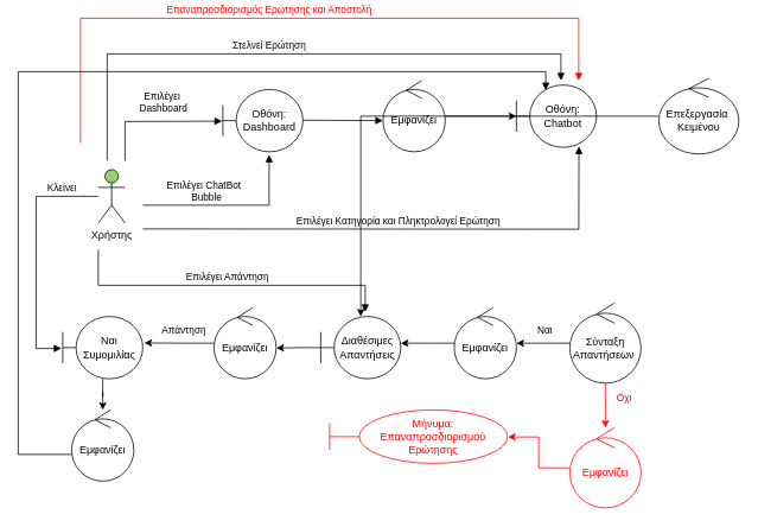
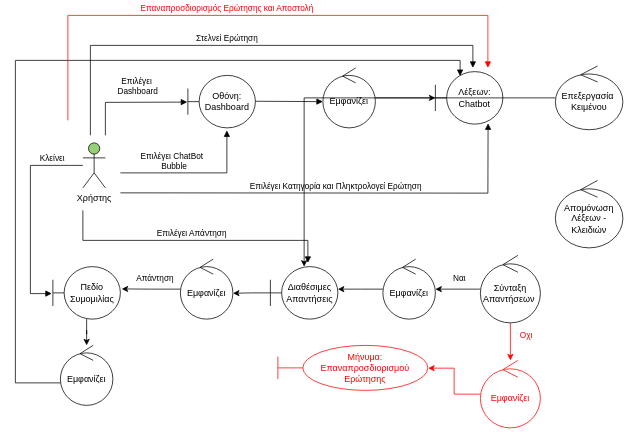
  <mxCell id="0" />
  <mxCell id="1" parent="0" />
  <mxCell id="2" value="Οθόνη:&lt;br&gt;Dashboard" style="shape=umlBoundary;whiteSpace=wrap;html=1;" parent="1" vertex="1"><mxGeometry x="250" y="100" width="90" height="70" as="geometry" /></mxCell>
  <mxCell id="3" value="Επιλέγει&amp;nbsp;&lt;br&gt;Dashboard" style="html=1;verticalAlign=bottom;endArrow=block;rounded=0;entryX=-0.009;entryY=0.509;entryDx=0;entryDy=0;entryPerimeter=0;" parent="1" target="2" edge="1"><mxGeometry x="0.136" y="6" width="80" relative="1" as="geometry"><mxPoint x="140" y="180" as="sourcePoint" /><mxPoint x="220" y="134.5" as="targetPoint" /><Array as="points"><mxPoint x="140" y="136" /></Array><mxPoint as="offset" /></mxGeometry></mxCell>
  <mxCell id="4" value="Χρήστης" style="shape=umlActor;verticalLabelPosition=bottom;verticalAlign=top;html=1;outlineConnect=0;fillColor=#97D077;" parent="1" vertex="1"><mxGeometry x="110" y="190" width="30" height="60" as="geometry" /></mxCell>
  <mxCell id="5" value="" style="html=1;verticalAlign=bottom;endArrow=block;rounded=0;" parent="1" edge="1"><mxGeometry width="80" relative="1" as="geometry"><mxPoint x="340" y="134.52" as="sourcePoint" /><mxPoint x="430" y="135" as="targetPoint" /><Array as="points" /></mxGeometry></mxCell>
  <mxCell id="6" value="" style="edgeStyle=orthogonalEdgeStyle;rounded=0;orthogonalLoop=1;jettySize=auto;html=1;" parent="1" source="7" target="8" edge="1"><mxGeometry relative="1" as="geometry" /></mxCell>
  <mxCell id="7" value="Εμφανίζει" style="ellipse;shape=umlControl;whiteSpace=wrap;html=1;" parent="1" vertex="1"><mxGeometry x="430" y="90" width="70" height="80" as="geometry" /></mxCell>
- <mxCell id="8" value="Οθόνη:&lt;br&gt;Chatbot" style="shape=umlBoundary;whiteSpace=wrap;html=1;" parent="1" vertex="1"><mxGeometry x="580" y="95" width="90" height="70" as="geometry" /></mxCell>
+ <mxCell id="8" value="Λέξεων:&lt;br&gt;Chatbot" style="shape=umlBoundary;whiteSpace=wrap;html=1;" parent="1" vertex="1"><mxGeometry x="580" y="95" width="90" height="70" as="geometry" /></mxCell>
  <mxCell id="9" value="Επιλέγει ChatBot&amp;nbsp;&lt;br&gt;&amp;nbsp;Bubble" style="html=1;verticalAlign=bottom;endArrow=block;rounded=0;entryX=0.578;entryY=1.048;entryDx=0;entryDy=0;entryPerimeter=0;" parent="1" target="2" edge="1"><mxGeometry x="-0.295" width="80" relative="1" as="geometry"><mxPoint x="160" y="230" as="sourcePoint" /><mxPoint x="240" y="230" as="targetPoint" /><Array as="points"><mxPoint x="302" y="230" /></Array><mxPoint as="offset" /></mxGeometry></mxCell>
  <mxCell id="10" value="Επιλέγει Κατηγορία και Πληκτρολογεί Ερώτηση" style="html=1;verticalAlign=bottom;endArrow=block;rounded=0;entryX=0.781;entryY=0.985;entryDx=0;entryDy=0;entryPerimeter=0;" parent="1" target="8" edge="1"><mxGeometry x="-0.015" width="80" relative="1" as="geometry"><mxPoint x="160" y="256.64" as="sourcePoint" /><mxPoint x="302.02" y="200" as="targetPoint" /><Array as="points"><mxPoint x="650" y="257" /></Array><mxPoint as="offset" /></mxGeometry></mxCell>
  <mxCell id="11" value="Στελνεί Ερώτηση" style="html=1;verticalAlign=bottom;endArrow=block;rounded=0;" parent="1" edge="1"><mxGeometry x="-0.085" width="80" relative="1" as="geometry"><mxPoint x="120" y="180" as="sourcePoint" /><mxPoint x="630" y="90" as="targetPoint" /><Array as="points"><mxPoint x="120" y="60" /><mxPoint x="630" y="60" /></Array><mxPoint as="offset" /></mxGeometry></mxCell>
  <mxCell id="12" value="" style="edgeStyle=orthogonalEdgeStyle;rounded=0;orthogonalLoop=1;jettySize=auto;html=1;" parent="1" source="13" target="23" edge="1"><mxGeometry relative="1" as="geometry" /></mxCell>
  <mxCell id="13" value="Επεξεργασία&amp;nbsp;&lt;br&gt;Κειμένου" style="ellipse;shape=umlControl;whiteSpace=wrap;html=1;" parent="1" vertex="1"><mxGeometry x="740" y="87.5" width="90" height="85" as="geometry" /></mxCell>
+ <mxCell id="14" value="Απομόνωση Λέξεων - Κλειδιών" style="ellipse;shape=umlControl;whiteSpace=wrap;html=1;" parent="1" vertex="1"><mxGeometry x="740" y="240" width="90" height="90" as="geometry" /></mxCell>
  <mxCell id="15" value="" style="edgeStyle=orthogonalEdgeStyle;rounded=0;orthogonalLoop=1;jettySize=auto;html=1;" parent="1" source="19" target="21" edge="1"><mxGeometry relative="1" as="geometry" /></mxCell>
  <mxCell id="16" value="Ναι" style="edgeLabel;html=1;align=center;verticalAlign=middle;resizable=0;points=[];fontColor=#000000;" parent="15" vertex="1" connectable="0"><mxGeometry x="-0.023" y="-3" relative="1" as="geometry"><mxPoint y="-12" as="offset" /></mxGeometry></mxCell>
  <mxCell id="17" value="" style="edgeStyle=orthogonalEdgeStyle;rounded=0;orthogonalLoop=1;jettySize=auto;html=1;fontColor=#000000;strokeColor=#FF0000;" parent="1" source="19" target="34" edge="1"><mxGeometry relative="1" as="geometry" /></mxCell>
  <mxCell id="18" value="Οχι" style="edgeLabel;html=1;align=center;verticalAlign=middle;resizable=0;points=[];fontColor=#FF0000;" parent="17" vertex="1" connectable="0"><mxGeometry x="-0.395" y="2" relative="1" as="geometry"><mxPoint x="18" as="offset" /></mxGeometry></mxCell>
  <mxCell id="19" value="Σύνταξη Απαντήσεων&amp;nbsp;" style="ellipse;shape=umlControl;whiteSpace=wrap;html=1;" parent="1" vertex="1"><mxGeometry x="640" y="340" width="80" height="90" as="geometry" /></mxCell>
  <mxCell id="20" value="" style="edgeStyle=orthogonalEdgeStyle;rounded=0;orthogonalLoop=1;jettySize=auto;html=1;" parent="1" source="21" edge="1"><mxGeometry relative="1" as="geometry"><mxPoint x="450" y="385" as="targetPoint" /></mxGeometry></mxCell>
  <mxCell id="21" value="Εμφανίζει" style="ellipse;shape=umlControl;whiteSpace=wrap;html=1;" parent="1" vertex="1"><mxGeometry x="510" y="345" width="70" height="80" as="geometry" /></mxCell>
  <mxCell id="22" value="" style="edgeStyle=orthogonalEdgeStyle;rounded=0;orthogonalLoop=1;jettySize=auto;html=1;entryX=1.002;entryY=0.569;entryDx=0;entryDy=0;entryPerimeter=0;" parent="1" source="23" target="27" edge="1"><mxGeometry relative="1" as="geometry" /></mxCell>
  <mxCell id="23" value="Διαθέσιμες Απαντήσεις" style="shape=umlBoundary;whiteSpace=wrap;html=1;" parent="1" vertex="1"><mxGeometry x="360" y="355" width="90" height="70" as="geometry" /></mxCell>
  <mxCell id="24" value="Επιλέγει Απάντηση" style="html=1;verticalAlign=bottom;endArrow=block;rounded=0;" parent="1" edge="1"><mxGeometry width="80" relative="1" as="geometry"><mxPoint x="110" y="280" as="sourcePoint" /><mxPoint x="410" y="350" as="targetPoint" /><Array as="points"><mxPoint x="110" y="320" /><mxPoint x="410" y="320" /></Array></mxGeometry></mxCell>
  <mxCell id="25" value="" style="edgeStyle=orthogonalEdgeStyle;rounded=0;orthogonalLoop=1;jettySize=auto;html=1;entryX=1.02;entryY=0.425;entryDx=0;entryDy=0;entryPerimeter=0;" parent="1" source="27" target="29" edge="1"><mxGeometry relative="1" as="geometry"><mxPoint x="170" y="385" as="targetPoint" /></mxGeometry></mxCell>
  <mxCell id="26" value="Απάντηση" style="edgeLabel;html=1;align=center;verticalAlign=middle;resizable=0;points=[];" parent="25" vertex="1" connectable="0"><mxGeometry x="0.074" y="-2" relative="1" as="geometry"><mxPoint x="7" y="-13" as="offset" /></mxGeometry></mxCell>
  <mxCell id="27" value="Εμφανίζει" style="ellipse;shape=umlControl;whiteSpace=wrap;html=1;" parent="1" vertex="1"><mxGeometry x="240" y="345" width="70" height="80" as="geometry" /></mxCell>
  <mxCell id="28" value="" style="edgeStyle=orthogonalEdgeStyle;rounded=0;orthogonalLoop=1;jettySize=auto;html=1;" parent="1" source="29" target="31" edge="1"><mxGeometry relative="1" as="geometry" /></mxCell>
- <mxCell id="29" value="Ναι Συμομιλίας" style="shape=umlBoundary;whiteSpace=wrap;html=1;" parent="1" vertex="1"><mxGeometry x="70" y="355" width="90" height="70" as="geometry" /></mxCell>
+ <mxCell id="29" value="Πεδίο Συμομιλίας" style="shape=umlBoundary;whiteSpace=wrap;html=1;" parent="1" vertex="1"><mxGeometry x="70" y="355" width="90" height="70" as="geometry" /></mxCell>
  <mxCell id="30" value="Κλείνει" style="html=1;verticalAlign=bottom;endArrow=block;rounded=0;entryX=-0.016;entryY=0.513;entryDx=0;entryDy=0;entryPerimeter=0;" parent="1" source="4" target="29" edge="1"><mxGeometry x="-0.693" width="80" relative="1" as="geometry"><mxPoint x="-10" y="250" as="sourcePoint" /><mxPoint x="70" y="330" as="targetPoint" /><Array as="points"><mxPoint x="40" y="220" /><mxPoint x="40" y="391" /></Array><mxPoint as="offset" /></mxGeometry></mxCell>
  <mxCell id="31" value="Εμφανίζει" style="ellipse;shape=umlControl;whiteSpace=wrap;html=1;" parent="1" vertex="1"><mxGeometry x="80" y="460" width="70" height="80" as="geometry" /></mxCell>
  <mxCell id="32" value="" style="html=1;verticalAlign=bottom;endArrow=block;rounded=0;entryX=0.366;entryY=0.083;entryDx=0;entryDy=0;entryPerimeter=0;" parent="1" target="8" edge="1"><mxGeometry width="80" relative="1" as="geometry"><mxPoint x="80" y="510" as="sourcePoint" /><mxPoint x="90" y="150" as="targetPoint" /><Array as="points"><mxPoint x="20" y="510" /><mxPoint x="20" y="80" /><mxPoint x="613" y="80" /></Array></mxGeometry></mxCell>
  <mxCell id="33" value="" style="edgeStyle=orthogonalEdgeStyle;rounded=0;orthogonalLoop=1;jettySize=auto;html=1;fontColor=#000000;strokeColor=#FF0000;entryX=1.002;entryY=0.506;entryDx=0;entryDy=0;entryPerimeter=0;" parent="1" source="34" target="35" edge="1"><mxGeometry relative="1" as="geometry"><mxPoint x="580" y="535" as="targetPoint" /></mxGeometry></mxCell>
  <mxCell id="34" value="&lt;font color=&quot;#ff0000&quot;&gt;Εμφανίζει&lt;/font&gt;" style="ellipse;shape=umlControl;whiteSpace=wrap;html=1;strokeColor=#FF0000;" parent="1" vertex="1"><mxGeometry x="640" y="480" width="80" height="90" as="geometry" /></mxCell>
  <mxCell id="35" value="&lt;font color=&quot;#ff0000&quot;&gt;Μήνυμα:&lt;br&gt;Επαναπροσδιορισμού&lt;br&gt;Ερώτησης&lt;/font&gt;" style="shape=umlBoundary;whiteSpace=wrap;html=1;strokeColor=#FF0000;" parent="1" vertex="1"><mxGeometry x="370" y="460" width="200" height="60" as="geometry" /></mxCell>
  <mxCell id="36" value="&lt;font color=&quot;#ff0000&quot;&gt;Επαναπροσδιορισμός Ερώτησης και Αποστολή&lt;/font&gt;" style="html=1;verticalAlign=bottom;endArrow=block;rounded=0;strokeColor=#FF0000;" parent="1" edge="1"><mxGeometry x="-0.085" width="80" relative="1" as="geometry"><mxPoint x="90" y="160" as="sourcePoint" /><mxPoint x="650" y="90" as="targetPoint" /><Array as="points"><mxPoint x="90" y="20" /><mxPoint x="650" y="20" /></Array><mxPoint as="offset" /></mxGeometry></mxCell>
